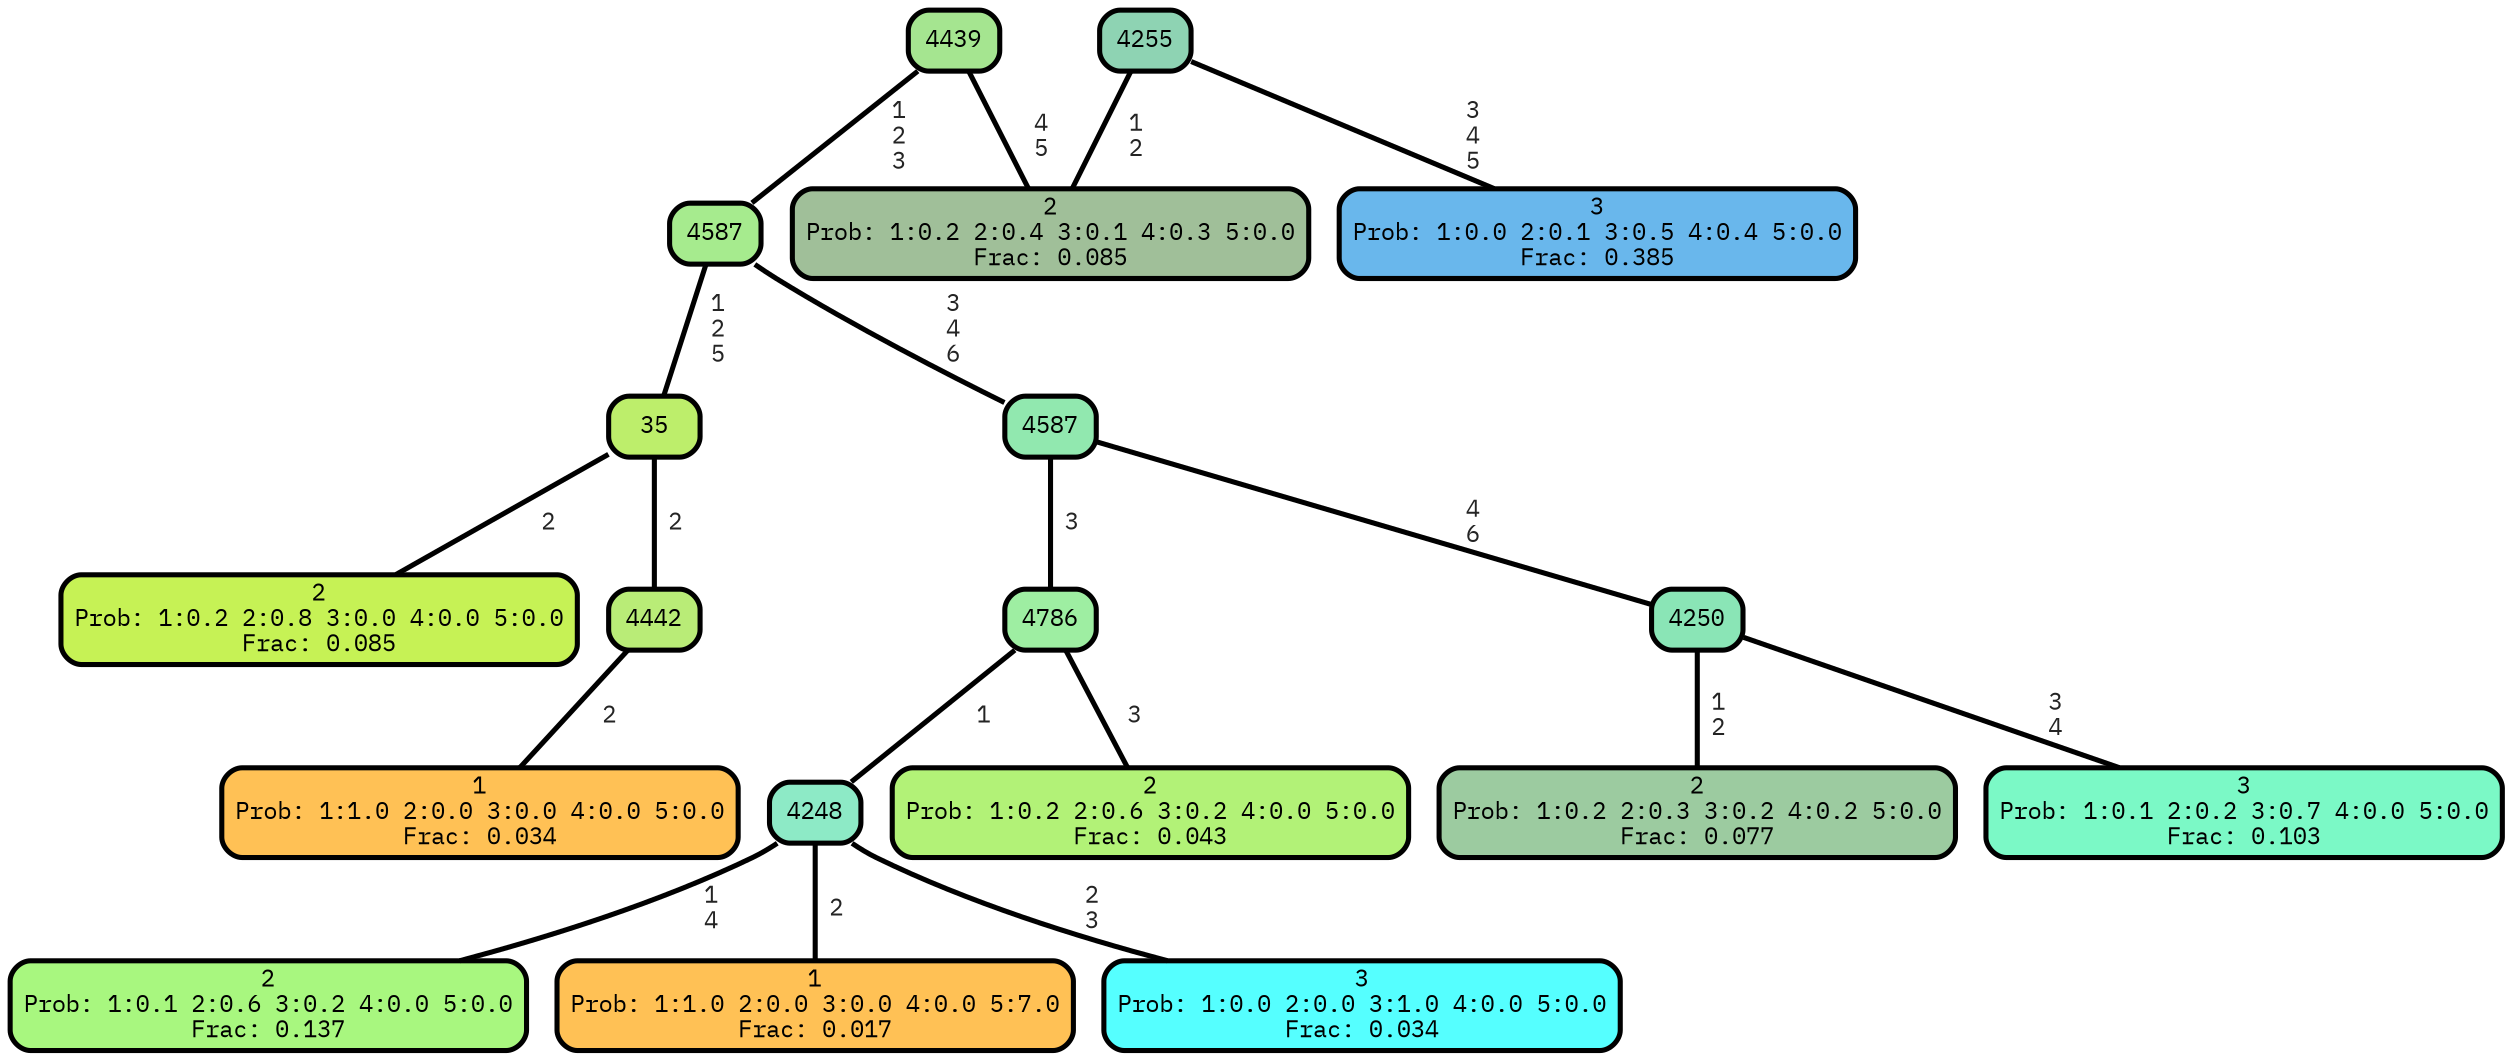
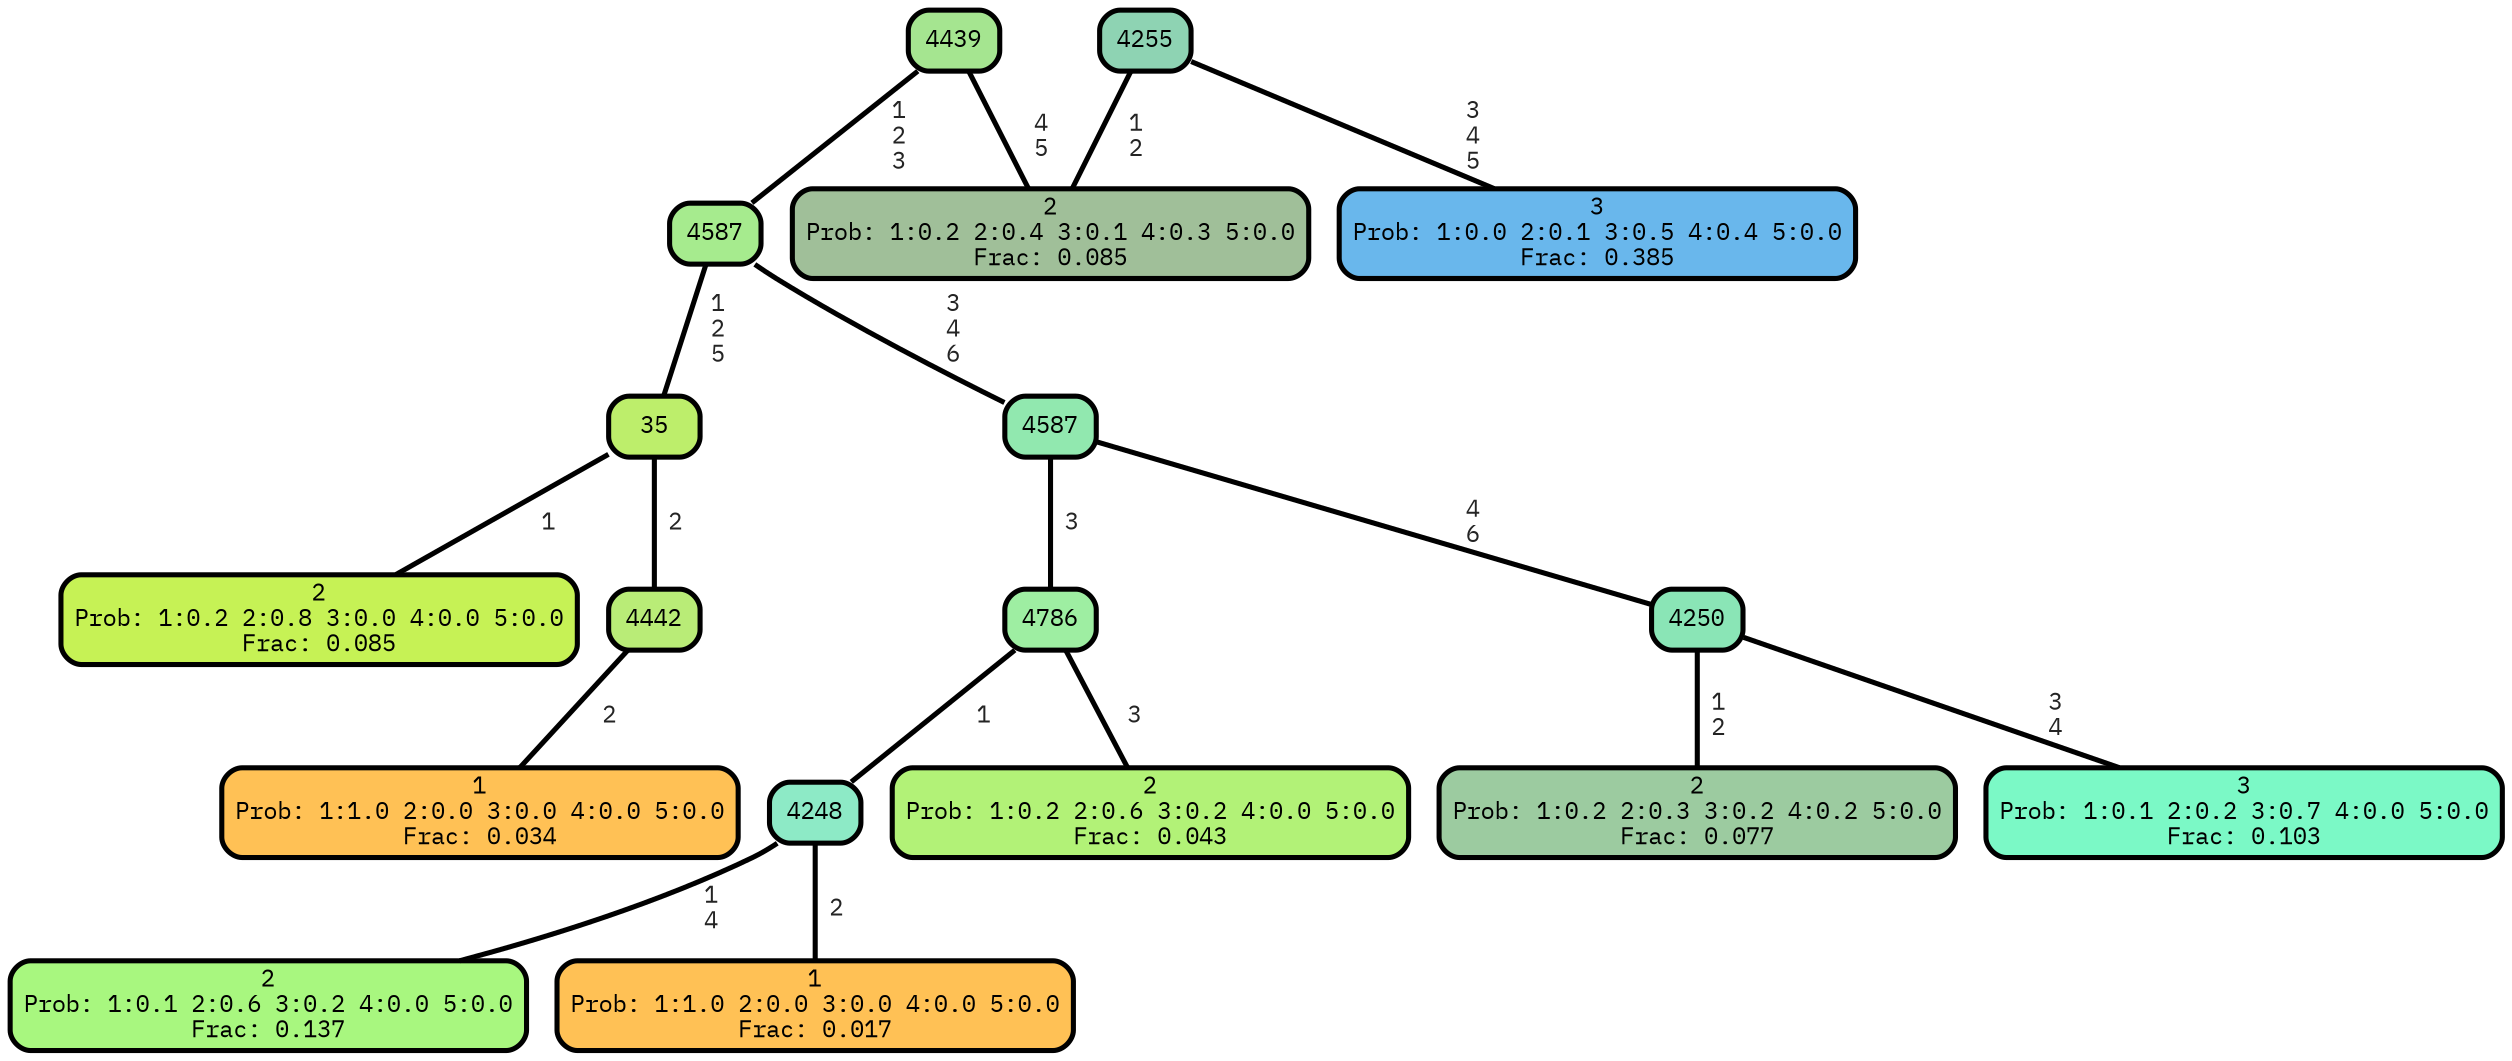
  graph {
    fontname="IBM Plex Mono"
    ranksep="0 equally"
    splines=straight
    node [color=black fillcolor="#ffc155" fontcolor=black fontname="IBM Plex Mono" penwidth=3 shape=box style="filled, rounded"]
    edge [color=black fontcolor=grey14 fontname="IBM Plex Mono" fontweight=bold penwidth=3]
    n1 [fillcolor="#c6f255" label="2\nProb: 1:0.2 2:0.8 3:0.0 4:0.0 5:0.0\nFrac: 0.085"]
    n2 [fillcolor="#bdee6b" label=35]
    n3 [fillcolor="#b9ec77" label=4442]
    n4 [label="1\nProb: 1:1.0 2:0.0 3:0.0 4:0.0 5:0.0\nFrac: 0.034"]
    n5 [fillcolor="#a8f77f" label="2\nProb: 1:0.1 2:0.6 3:0.2 4:0.0 5:0.0\nFrac: 0.137"]
    n6 [fillcolor="#a6eb8e" label=4587]
    n7 [fillcolor="#91e8af" label=4587]
    n8 [fillcolor="#9eeea2" label=4786]
    n9 [fillcolor="#8ae5b6" label=4250]
-   n10 [label="1\nProb: 1:1.0 2:0.0 3:0.0 4:0.0 5:7.0\nFrac: 0.017"]
+   n10 [label="1\nProb: 1:1.0 2:0.0 3:0.0 4:0.0 5:0.0\nFrac: 0.017"]
    n11 [fillcolor="#8deac6" label=4248]
-   n12 [fillcolor="#55ffff" label="3\nProb: 1:0.0 2:0.0 3:1.0 4:0.0 5:0.0\nFrac: 0.034"]
    n13 [fillcolor="#b2f277" label="2\nProb: 1:0.2 2:0.6 3:0.2 4:0.0 5:0.0\nFrac: 0.043"]
    n14 [fillcolor="#9ccba0" label="2\nProb: 1:0.2 2:0.3 3:0.2 4:0.2 5:0.0\nFrac: 0.077"]
    n15 [fillcolor="#7bf9c6" label="3\nProb: 1:0.1 2:0.2 3:0.7 4:0.0 5:0.0\nFrac: 0.103"]
    n16 [fillcolor="#a5e590" label=4439]
    n17 [fillcolor="#a0bf99" label="2\nProb: 1:0.2 2:0.4 3:0.1 4:0.3 5:0.0\nFrac: 0.085"]
    n18 [fillcolor="#8ed3b3" label=4255]
    n19 [fillcolor="#69b7ec" label="3\nProb: 1:0.0 2:0.1 3:0.5 4:0.4 5:0.0\nFrac: 0.385"]
    subgraph sub_1 {
      rank=same
    }
-   n2 -- n1 [label=" 2"]
+   n2 -- n1 [label=" 1"]
    n2 -- n3 [label=" 2"]
    n3 -- n4 [label=" 2"]
    n6 -- n2 [label=" 1\n 2\n 5"]
    n6 -- n7 [label=" 3\n 4\n 6"]
    n7 -- n8 [label=" 3"]
    n7 -- n9 [label=" 4\n 6"]
    n8 -- n11 [label=" 1"]
    n8 -- n13 [label=" 3"]
    n9 -- n14 [label=" 1\n 2"]
    n9 -- n15 [label=" 3\n 4"]
    n11 -- n5 [label=" 1\n 4"]
    n11 -- n10 [label=" 2"]
-   n11 -- n12 [label=" 2\n 3"]
    n16 -- n6 [label=" 1\n 2\n 3"]
    n16 -- n17 [label=" 4\n 5"]
    n18 -- n17 [label=" 1\n 2"]
    n18 -- n19 [label=" 3\n 4\n 5"]
  }
